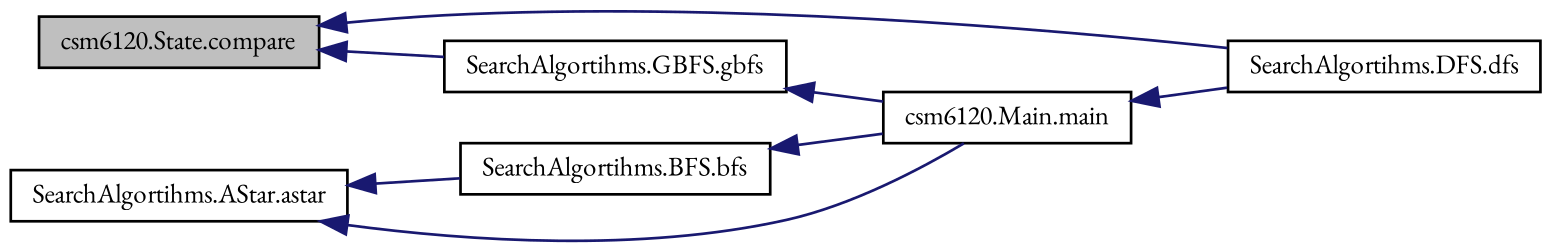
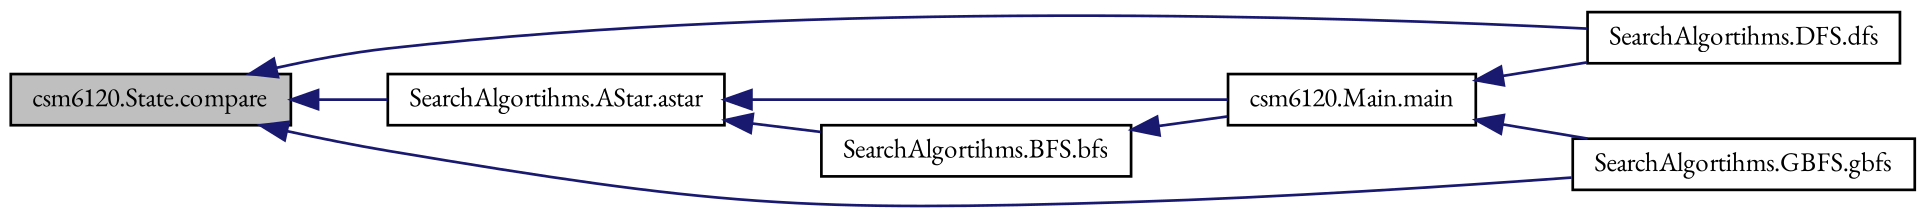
  digraph {
    fontname="EB Garamond"
    rankdir=LR
    node [color=black fillcolor=white fontname="EB Garamond" fontsize=10 shape=record style=filled]
    edge [color=midnightblue dir=back fontname="EB Garamond" fontsize=10 labelfontname=Helvetica labelfontsize=10 style=solid]
    n1 [fillcolor=grey75 fontcolor=black height=0.2 label="csm6120.State.compare" width=0.4]
    n2 [height=0.2 label="SearchAlgortihms.AStar.astar" width=0.4]
    n3 [height=0.2 label="SearchAlgortihms.DFS.dfs" width=0.4]
    n4 [height=0.2 label="SearchAlgortihms.GBFS.gbfs" width=0.4]
    n5 [height=0.2 label="SearchAlgortihms.BFS.bfs" width=0.4]
    n6 [height=0.2 label="csm6120.Main.main" width=0.4]
+   n1 -> n2
    n1 -> n3
    n1 -> n4
    n2 -> n5
    n2 -> n6
-   n4 -> n6
+   n6 -> n4
    n5 -> n6
    n6 -> n3
  }
